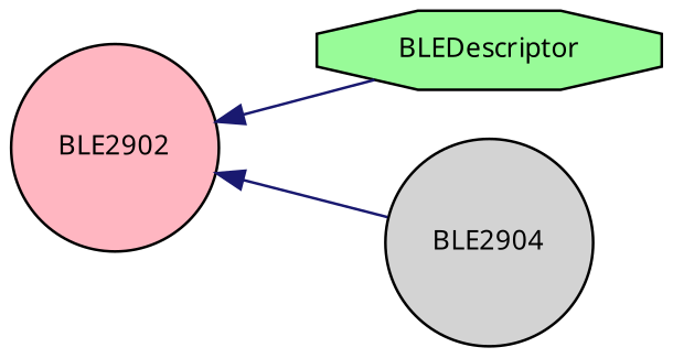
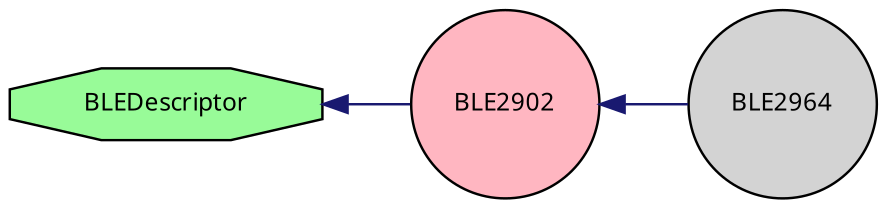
  digraph {
    fontname="Noto Sans"
    rankdir=LR
    node [color=black fontname="Noto Sans" fontsize=10 shape=circle style=filled]
    edge [color=midnightblue dir=back fontname="Noto Sans" fontsize=10 labelfontname=Helvetica labelfontsize=10 style=solid]
    n1 [fillcolor=palegreen height=0.2 label=BLEDescriptor shape=octagon width=0.4]
    n2 [fillcolor=lightpink height=0.2 label=BLE2902 width=0.4]
-   n3 [fillcolor=lightgrey height=0.2 label=BLE2904 width=0.4]
-   n2 -> n1
+   n3 [fillcolor=lightgrey height=0.2 label=BLE2964 width=0.4]
+   n1 -> n2
    n2 -> n3
  }
